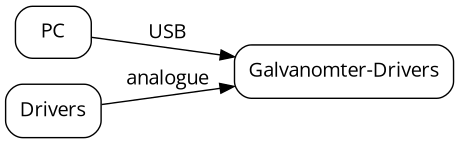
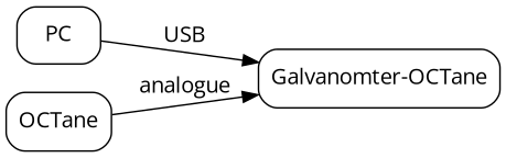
  digraph {
    fontname="Open Sans"
    rankdir=LR
    node [fontname="Open Sans" shape=record style=rounded]
    edge [fontname="Open Sans"]
-   n1 [label="Galvanomter-Drivers"]
+   n1 [label="Galvanomter-OCTane"]
    PC
-   OCTane [label=Drivers]
+   OCTane
    PC -> n1 [label=USB]
    OCTane -> n1 [label=analogue]
  }
